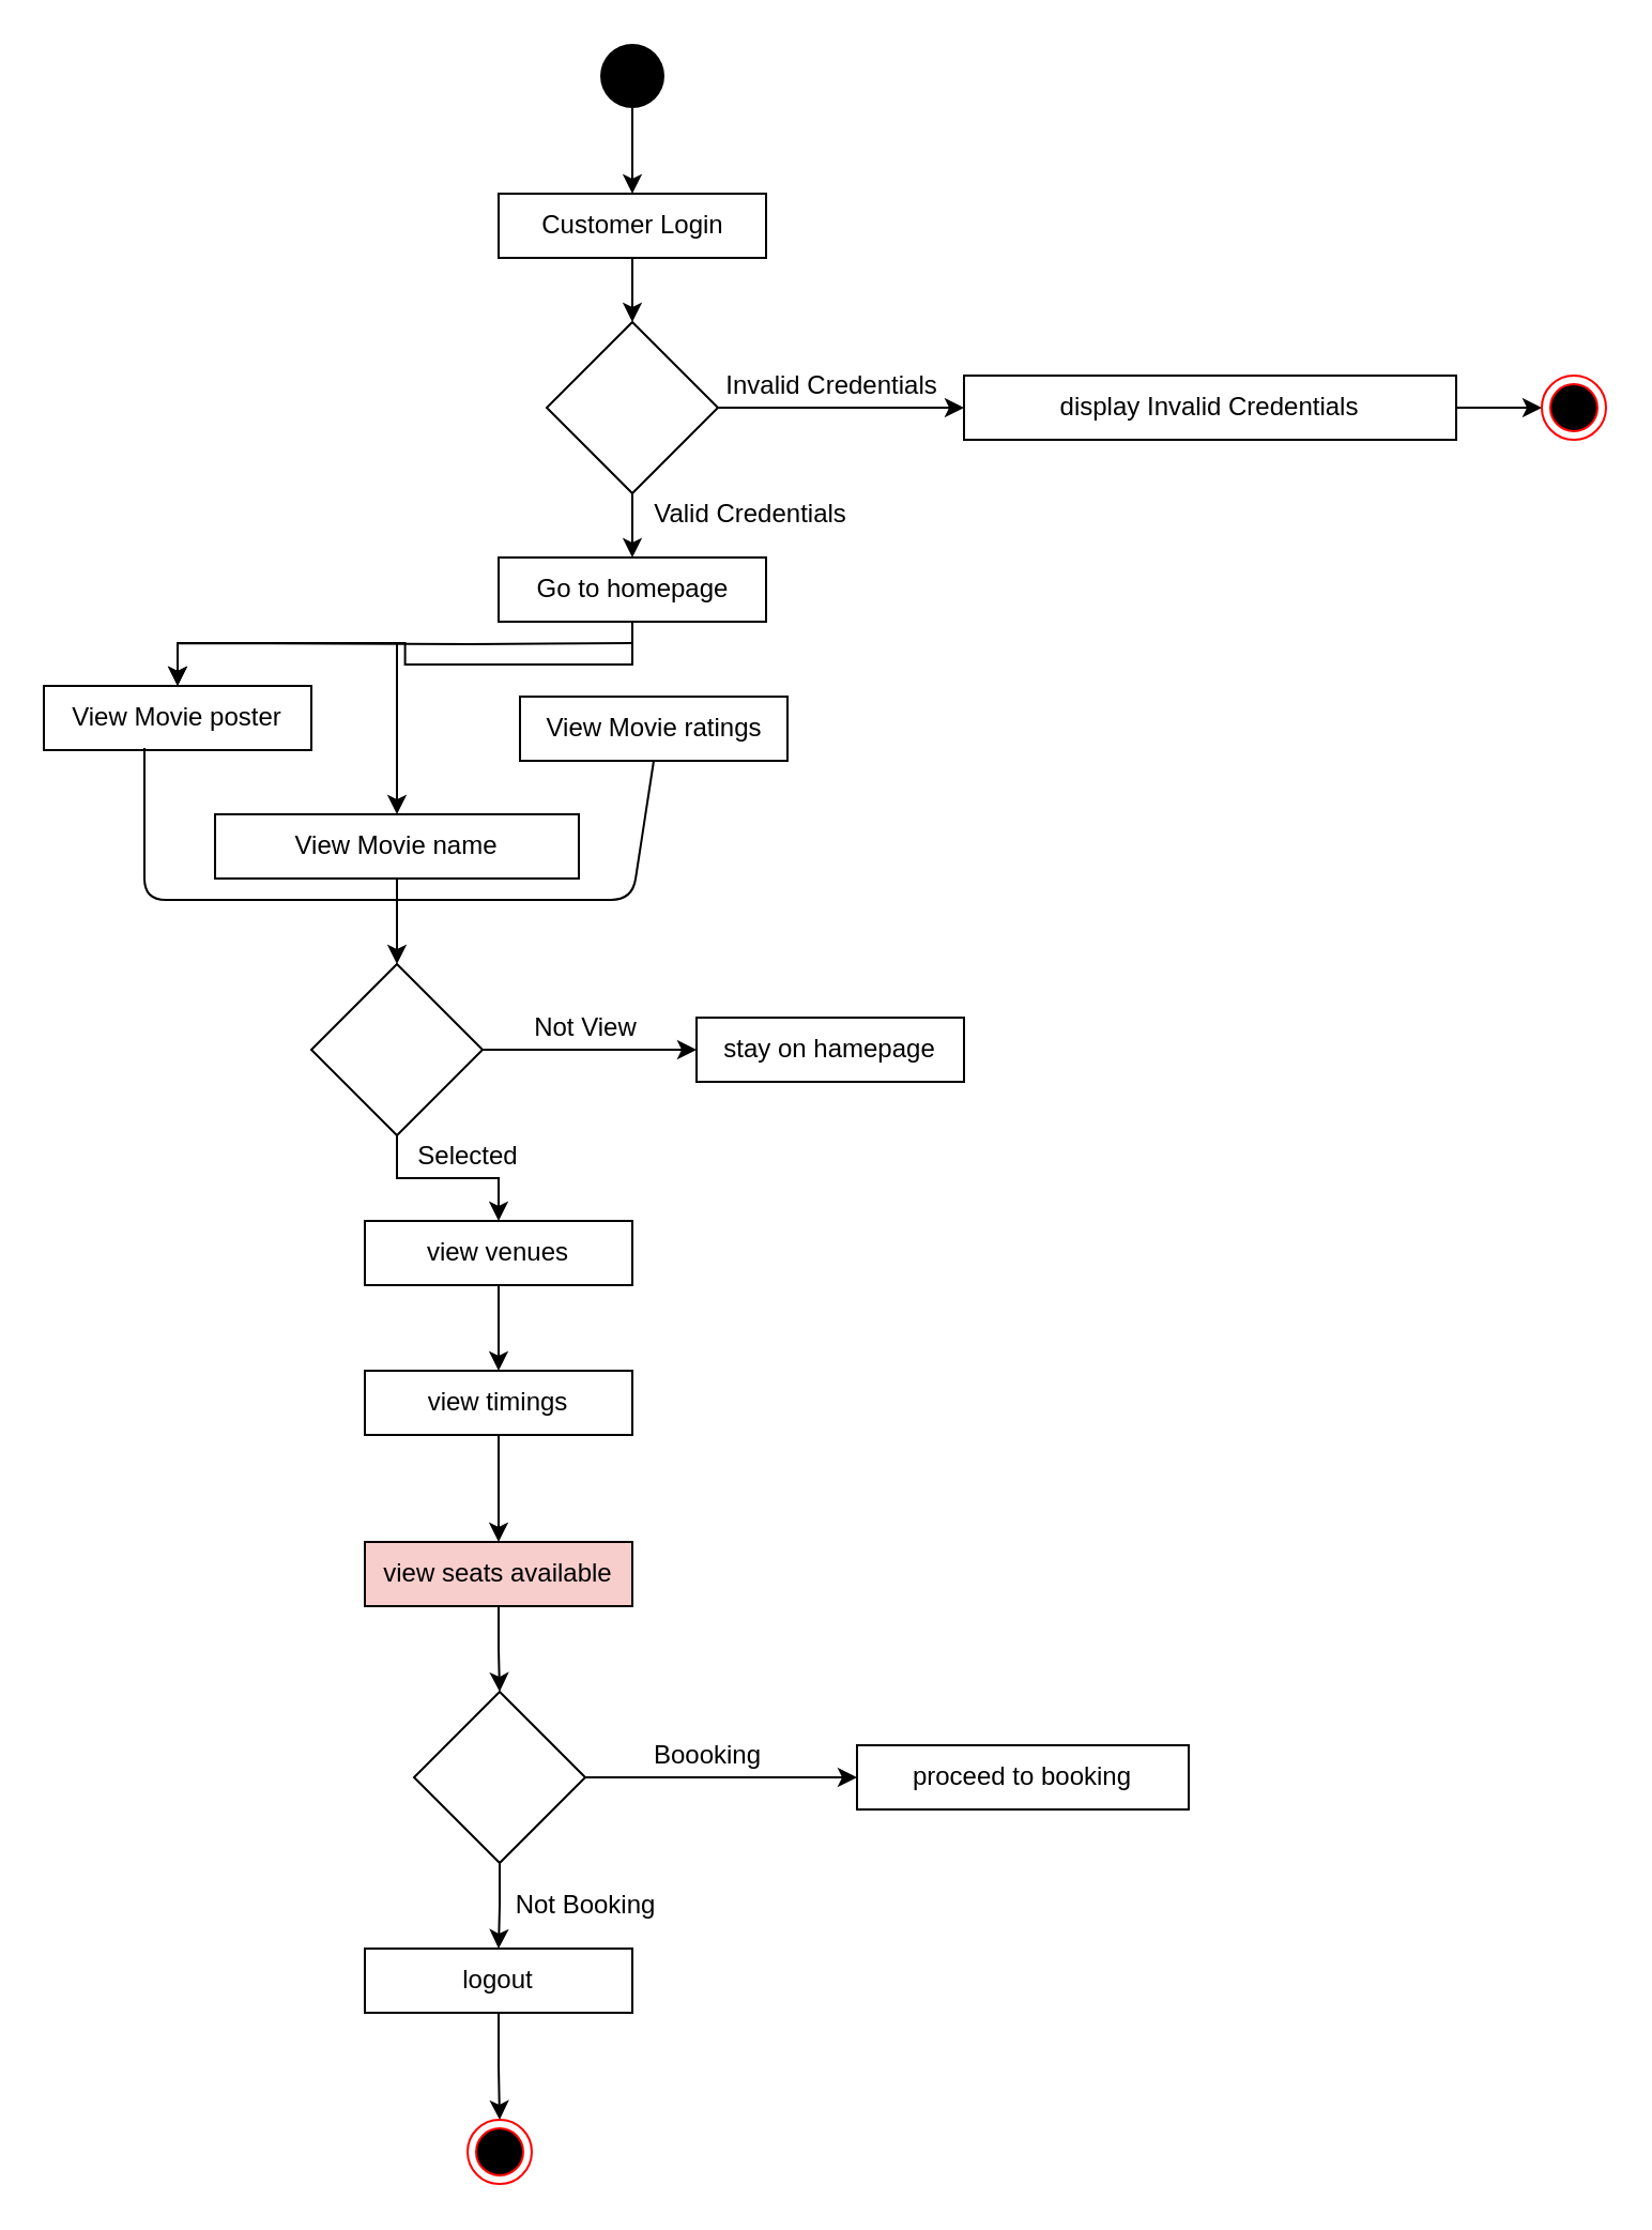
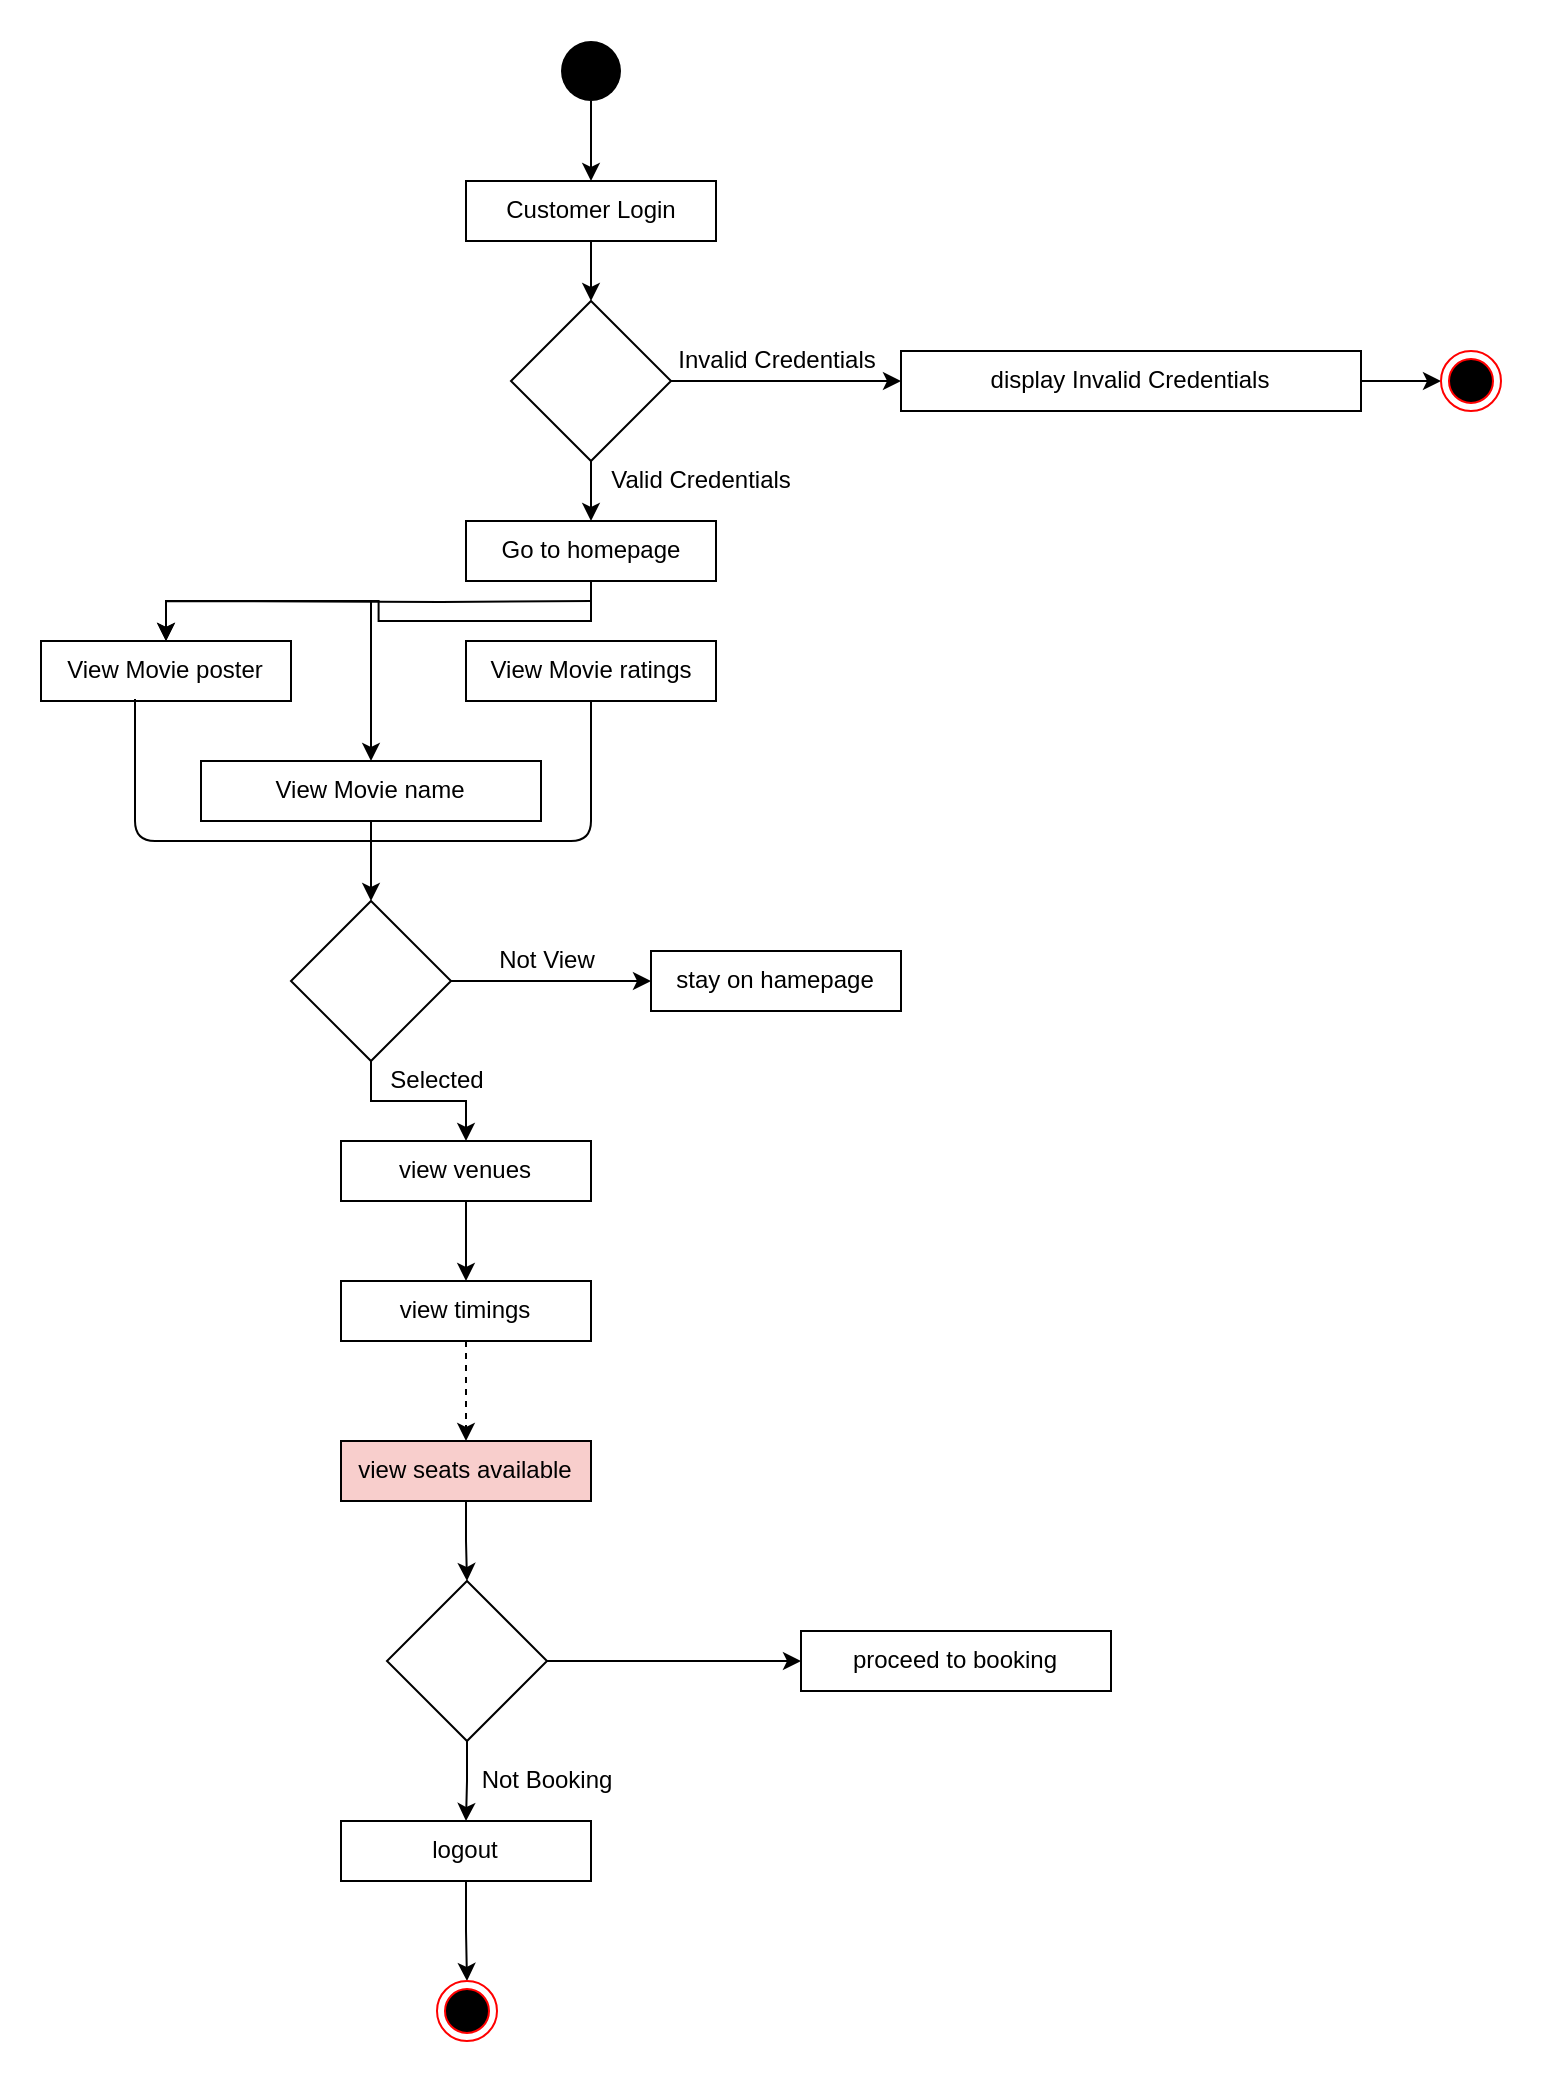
  <mxCell id="0" />
  <mxCell id="1" parent="0" />
  <mxCell id="2" style="edgeStyle=orthogonalEdgeStyle;rounded=0;orthogonalLoop=1;jettySize=auto;html=1;exitX=0.5;exitY=1;exitDx=0;exitDy=0;entryX=0.5;entryY=0;entryDx=0;entryDy=0;" edge="1" parent="1" source="3" target="5"><mxGeometry relative="1" as="geometry" /></mxCell>
  <mxCell id="3" value="" style="ellipse;fillColor=#000000;strokeColor=none;" vertex="1" parent="1"><mxGeometry x="280" y="20" width="30" height="30" as="geometry" /></mxCell>
  <mxCell id="4" style="edgeStyle=orthogonalEdgeStyle;rounded=0;orthogonalLoop=1;jettySize=auto;html=1;exitX=0.5;exitY=1;exitDx=0;exitDy=0;entryX=0.5;entryY=0;entryDx=0;entryDy=0;" edge="1" parent="1" source="5" target="8"><mxGeometry relative="1" as="geometry" /></mxCell>
  <mxCell id="5" value="Customer Login" style="rounded=0;whiteSpace=wrap;html=1;" vertex="1" parent="1"><mxGeometry x="232.5" y="90" width="125" height="30" as="geometry" /></mxCell>
  <mxCell id="6" style="edgeStyle=orthogonalEdgeStyle;rounded=0;orthogonalLoop=1;jettySize=auto;html=1;" edge="1" parent="1" source="8" target="10"><mxGeometry relative="1" as="geometry" /></mxCell>
  <mxCell id="7" style="edgeStyle=orthogonalEdgeStyle;rounded=0;orthogonalLoop=1;jettySize=auto;html=1;exitX=0.5;exitY=1;exitDx=0;exitDy=0;entryX=0.5;entryY=0;entryDx=0;entryDy=0;" edge="1" parent="1" source="8" target="13"><mxGeometry relative="1" as="geometry" /></mxCell>
  <mxCell id="8" value="" style="rhombus;whiteSpace=wrap;html=1;" vertex="1" parent="1"><mxGeometry x="255" y="150" width="80" height="80" as="geometry" /></mxCell>
  <mxCell id="9" style="edgeStyle=orthogonalEdgeStyle;rounded=0;orthogonalLoop=1;jettySize=auto;html=1;exitX=1;exitY=0.5;exitDx=0;exitDy=0;entryX=0;entryY=0.5;entryDx=0;entryDy=0;" edge="1" parent="1" source="10" target="35"><mxGeometry relative="1" as="geometry" /></mxCell>
  <mxCell id="10" value="display Invalid Credentials" style="rounded=0;whiteSpace=wrap;html=1;" vertex="1" parent="1"><mxGeometry x="450" y="175" width="230" height="30" as="geometry" /></mxCell>
  <mxCell id="11" style="edgeStyle=orthogonalEdgeStyle;rounded=0;orthogonalLoop=1;jettySize=auto;html=1;exitX=0.5;exitY=1;exitDx=0;exitDy=0;" edge="1" parent="1" source="13" target="15"><mxGeometry relative="1" as="geometry" /></mxCell>
  <mxCell id="12" style="edgeStyle=orthogonalEdgeStyle;rounded=0;orthogonalLoop=1;jettySize=auto;html=1;entryX=0.5;entryY=0;entryDx=0;entryDy=0;" edge="1" parent="1" target="15"><mxGeometry relative="1" as="geometry"><mxPoint x="295" y="300" as="sourcePoint" /></mxGeometry></mxCell>
  <mxCell id="13" value="Go to homepage" style="rounded=0;whiteSpace=wrap;html=1;" vertex="1" parent="1"><mxGeometry x="232.5" y="260" width="125" height="30" as="geometry" /></mxCell>
- <mxCell id="14" value="View Movie ratings" style="rounded=0;whiteSpace=wrap;html=1;" vertex="1" parent="1"><mxGeometry x="242.5" y="325" width="125" height="30" as="geometry" /></mxCell>
+ <mxCell id="14" value="View Movie ratings" style="rounded=0;whiteSpace=wrap;html=1;" vertex="1" parent="1"><mxGeometry x="232.5" y="320" width="125" height="30" as="geometry" /></mxCell>
  <mxCell id="15" value="View Movie poster" style="rounded=0;whiteSpace=wrap;html=1;" vertex="1" parent="1"><mxGeometry x="20" y="320" width="125" height="30" as="geometry" /></mxCell>
  <mxCell id="16" style="edgeStyle=orthogonalEdgeStyle;rounded=0;orthogonalLoop=1;jettySize=auto;html=1;exitX=0.5;exitY=1;exitDx=0;exitDy=0;entryX=0.5;entryY=0;entryDx=0;entryDy=0;" edge="1" parent="1" source="17" target="20"><mxGeometry relative="1" as="geometry" /></mxCell>
  <mxCell id="17" value="View Movie name" style="rounded=0;whiteSpace=wrap;html=1;" vertex="1" parent="1"><mxGeometry x="100" y="380" width="170" height="30" as="geometry" /></mxCell>
  <mxCell id="18" style="edgeStyle=orthogonalEdgeStyle;rounded=0;orthogonalLoop=1;jettySize=auto;html=1;exitX=1;exitY=0.5;exitDx=0;exitDy=0;" edge="1" parent="1" source="20" target="21"><mxGeometry relative="1" as="geometry" /></mxCell>
  <mxCell id="19" style="edgeStyle=orthogonalEdgeStyle;rounded=0;orthogonalLoop=1;jettySize=auto;html=1;exitX=0.5;exitY=1;exitDx=0;exitDy=0;" edge="1" parent="1" source="20" target="23"><mxGeometry relative="1" as="geometry" /></mxCell>
  <mxCell id="20" value="" style="rhombus;whiteSpace=wrap;html=1;" vertex="1" parent="1"><mxGeometry x="145" y="450" width="80" height="80" as="geometry" /></mxCell>
  <mxCell id="21" value="stay on hamepage" style="rounded=0;whiteSpace=wrap;html=1;" vertex="1" parent="1"><mxGeometry x="325" y="475" width="125" height="30" as="geometry" /></mxCell>
  <mxCell id="22" style="edgeStyle=orthogonalEdgeStyle;rounded=0;orthogonalLoop=1;jettySize=auto;html=1;exitX=0.5;exitY=1;exitDx=0;exitDy=0;" edge="1" parent="1" source="23" target="25"><mxGeometry relative="1" as="geometry" /></mxCell>
  <mxCell id="23" value="view venues" style="rounded=0;whiteSpace=wrap;html=1;" vertex="1" parent="1"><mxGeometry x="170" y="570" width="125" height="30" as="geometry" /></mxCell>
- <mxCell id="24" style="edgeStyle=orthogonalEdgeStyle;rounded=0;orthogonalLoop=1;jettySize=auto;html=1;exitX=0.5;exitY=1;exitDx=0;exitDy=0;entryX=0.5;entryY=0;entryDx=0;entryDy=0;" edge="1" parent="1" source="25" target="27"><mxGeometry relative="1" as="geometry" /></mxCell>
+ <mxCell id="24" style="edgeStyle=orthogonalEdgeStyle;rounded=0;orthogonalLoop=1;jettySize=auto;html=1;exitX=0.5;exitY=1;exitDx=0;exitDy=0;entryX=0.5;entryY=0;entryDx=0;entryDy=0;dashed=1;" edge="1" parent="1" source="25" target="27"><mxGeometry relative="1" as="geometry" /></mxCell>
  <mxCell id="25" value="view timings" style="rounded=0;whiteSpace=wrap;html=1;" vertex="1" parent="1"><mxGeometry x="170" y="640" width="125" height="30" as="geometry" /></mxCell>
  <mxCell id="26" style="edgeStyle=orthogonalEdgeStyle;rounded=0;orthogonalLoop=1;jettySize=auto;html=1;exitX=0.5;exitY=1;exitDx=0;exitDy=0;entryX=0.5;entryY=0;entryDx=0;entryDy=0;" edge="1" parent="1" source="27" target="30"><mxGeometry relative="1" as="geometry" /></mxCell>
  <mxCell id="27" value="view seats available" style="rounded=0;whiteSpace=wrap;html=1;fillColor=#f8cecc;" vertex="1" parent="1"><mxGeometry x="170" y="720" width="125" height="30" as="geometry" /></mxCell>
  <mxCell id="28" style="edgeStyle=orthogonalEdgeStyle;rounded=0;orthogonalLoop=1;jettySize=auto;html=1;exitX=1;exitY=0.5;exitDx=0;exitDy=0;entryX=0;entryY=0.5;entryDx=0;entryDy=0;" edge="1" parent="1" source="30" target="31"><mxGeometry relative="1" as="geometry" /></mxCell>
  <mxCell id="29" style="edgeStyle=orthogonalEdgeStyle;rounded=0;orthogonalLoop=1;jettySize=auto;html=1;exitX=0.5;exitY=1;exitDx=0;exitDy=0;entryX=0.5;entryY=0;entryDx=0;entryDy=0;" edge="1" parent="1" source="30" target="33"><mxGeometry relative="1" as="geometry" /></mxCell>
  <mxCell id="30" value="" style="rhombus;whiteSpace=wrap;html=1;" vertex="1" parent="1"><mxGeometry x="193" y="790" width="80" height="80" as="geometry" /></mxCell>
  <mxCell id="31" value="proceed to booking" style="rounded=0;whiteSpace=wrap;html=1;" vertex="1" parent="1"><mxGeometry x="400" y="815" width="155" height="30" as="geometry" /></mxCell>
  <mxCell id="32" style="edgeStyle=orthogonalEdgeStyle;rounded=0;orthogonalLoop=1;jettySize=auto;html=1;exitX=0.5;exitY=1;exitDx=0;exitDy=0;entryX=0.5;entryY=0;entryDx=0;entryDy=0;" edge="1" parent="1" source="33" target="34"><mxGeometry relative="1" as="geometry" /></mxCell>
  <mxCell id="33" value="logout" style="rounded=0;whiteSpace=wrap;html=1;" vertex="1" parent="1"><mxGeometry x="170" y="910" width="125" height="30" as="geometry" /></mxCell>
  <mxCell id="34" value="" style="ellipse;html=1;shape=endState;fillColor=#000000;strokeColor=#ff0000;" vertex="1" parent="1"><mxGeometry x="218" y="990" width="30" height="30" as="geometry" /></mxCell>
  <mxCell id="35" value="" style="ellipse;html=1;shape=endState;fillColor=#000000;strokeColor=#ff0000;" vertex="1" parent="1"><mxGeometry x="720" y="175" width="30" height="30" as="geometry" /></mxCell>
  <mxCell id="36" value="" style="endArrow=classic;html=1;entryX=0.5;entryY=0;entryDx=0;entryDy=0;" edge="1" parent="1" target="17"><mxGeometry width="50" height="50" relative="1" as="geometry"><mxPoint x="185" y="300" as="sourcePoint" /><mxPoint x="140" y="200" as="targetPoint" /></mxGeometry></mxCell>
  <mxCell id="37" value="" style="endArrow=none;html=1;exitX=0.376;exitY=0.967;exitDx=0;exitDy=0;exitPerimeter=0;entryX=0.5;entryY=1;entryDx=0;entryDy=0;" edge="1" parent="1" source="15" target="14"><mxGeometry width="50" height="50" relative="1" as="geometry"><mxPoint x="40" y="450" as="sourcePoint" /><mxPoint x="90" y="400" as="targetPoint" /><Array as="points"><mxPoint x="67" y="420" /><mxPoint x="295" y="420" /></Array></mxGeometry></mxCell>
  <mxCell id="38" value="Invalid Credentials" style="text;html=1;align=center;verticalAlign=middle;resizable=0;points=[];autosize=1;" vertex="1" parent="1"><mxGeometry x="332.5" y="170" width="110" height="20" as="geometry" /></mxCell>
  <mxCell id="39" value="Valid Credentials" style="text;html=1;align=center;verticalAlign=middle;resizable=0;points=[];autosize=1;" vertex="1" parent="1"><mxGeometry x="295" y="230" width="110" height="20" as="geometry" /></mxCell>
  <mxCell id="40" value="Not View" style="text;html=1;align=center;verticalAlign=middle;resizable=0;points=[];autosize=1;" vertex="1" parent="1"><mxGeometry x="232.5" y="470" width="80" height="20" as="geometry" /></mxCell>
  <mxCell id="41" value="Selected" style="text;html=1;align=center;verticalAlign=middle;resizable=0;points=[];autosize=1;" vertex="1" parent="1"><mxGeometry x="188" y="530" width="60" height="20" as="geometry" /></mxCell>
- <mxCell id="42" value="Boooking" style="text;html=1;align=center;verticalAlign=middle;resizable=0;points=[];autosize=1;" vertex="1" parent="1"><mxGeometry x="295" y="810" width="70" height="20" as="geometry" /></mxCell>
  <mxCell id="43" value="Not Booking" style="text;html=1;align=center;verticalAlign=middle;resizable=0;points=[];autosize=1;" vertex="1" parent="1"><mxGeometry x="232.5" y="880" width="80" height="20" as="geometry" /></mxCell>
